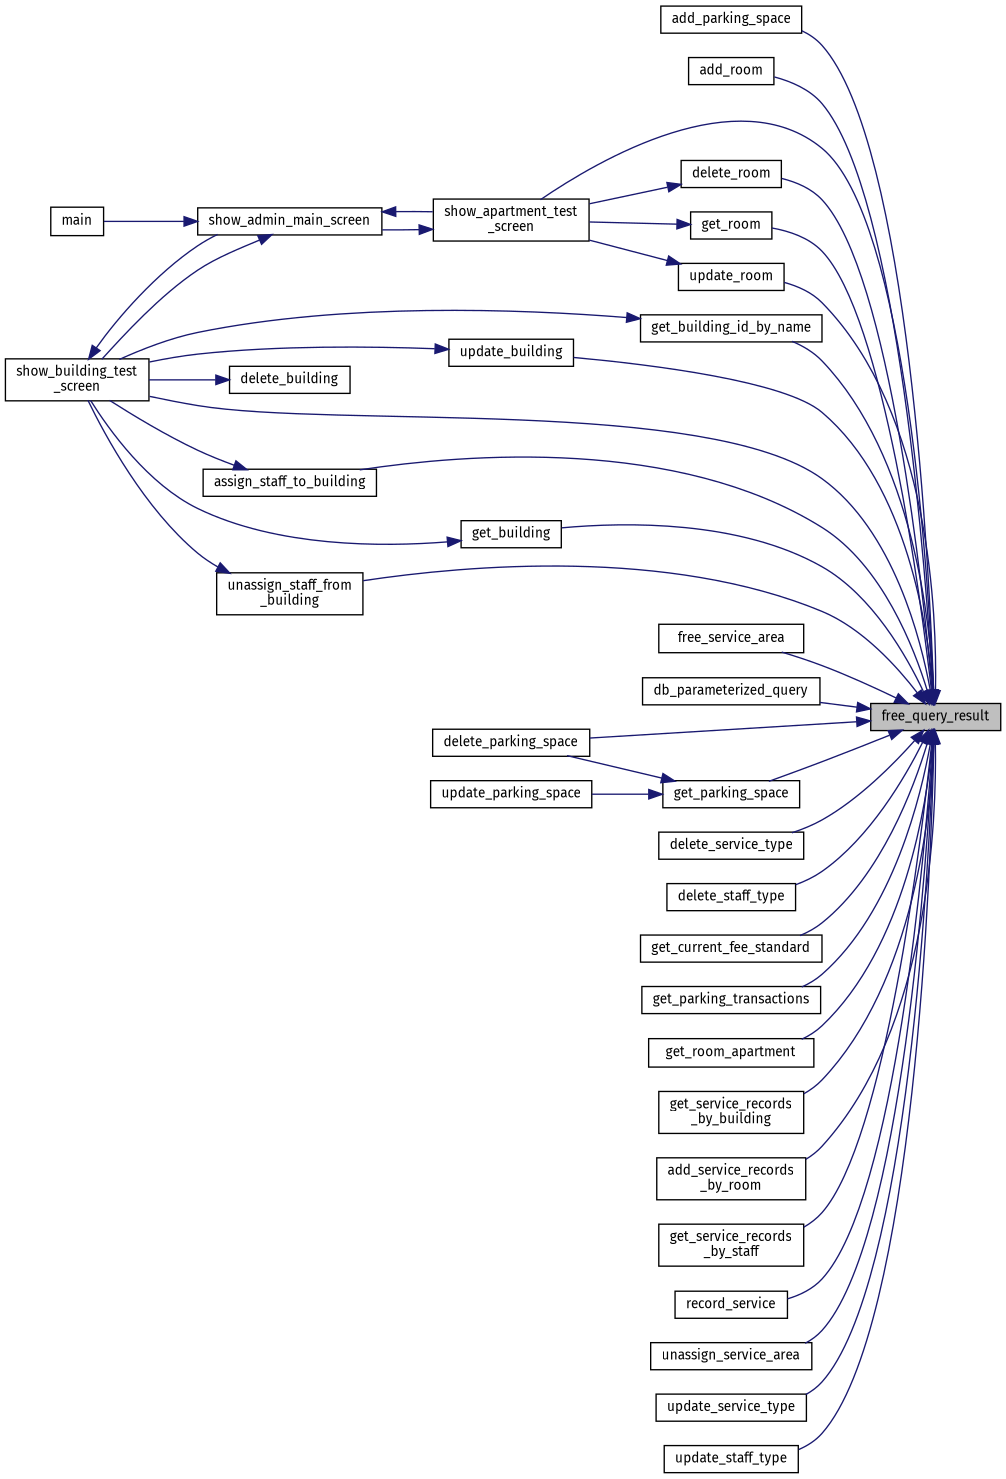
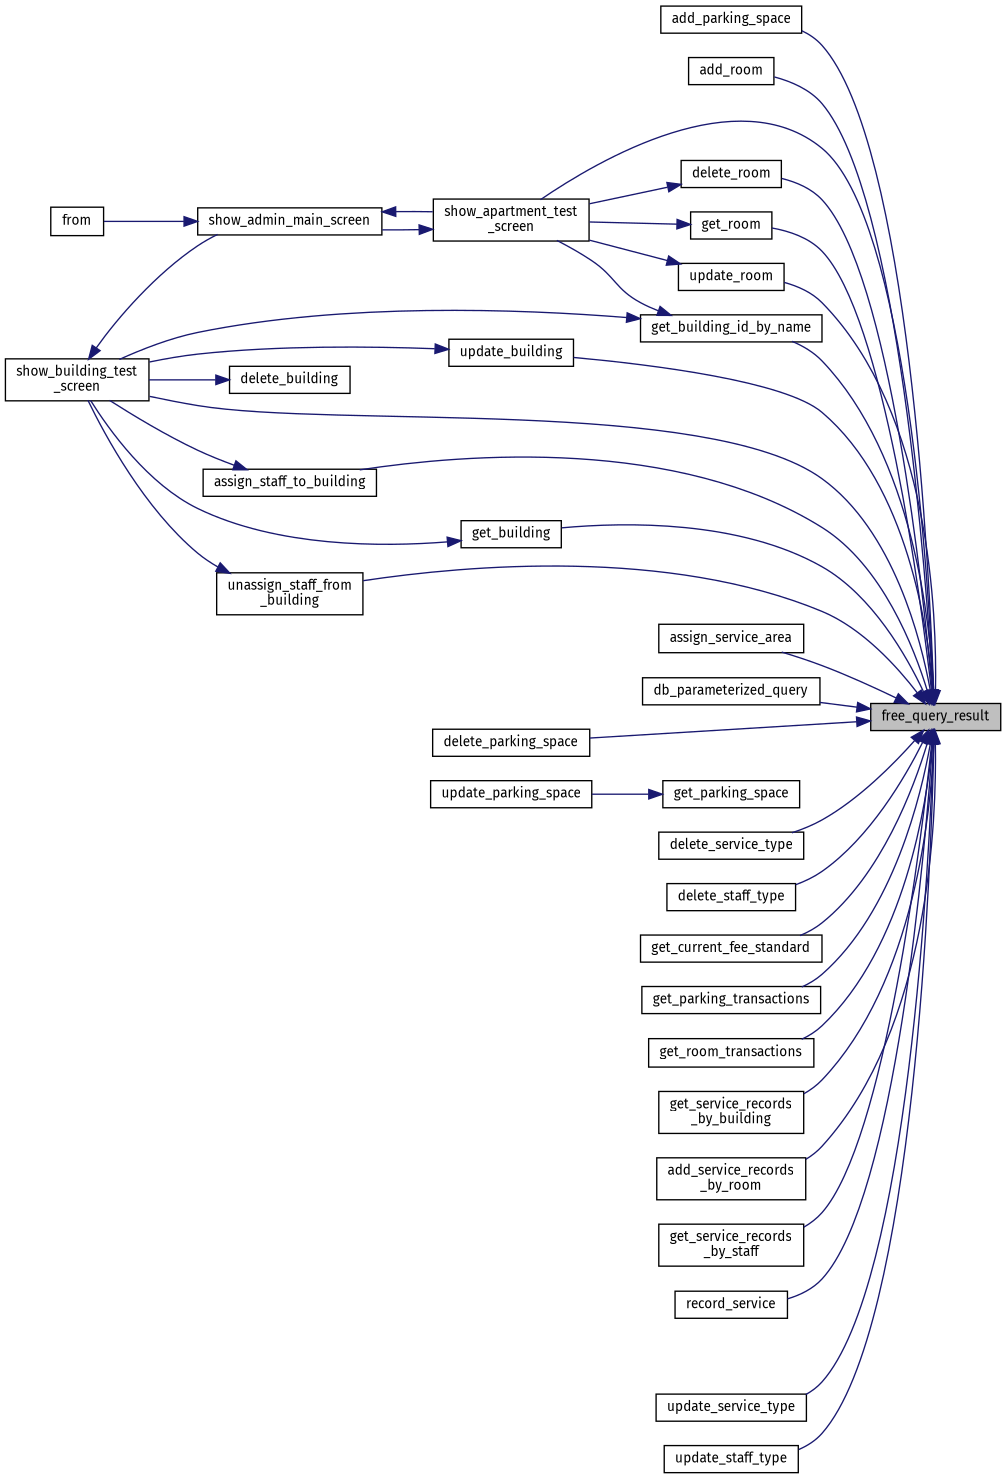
  digraph {
    fontname="Fira Sans"
    rankdir=RL
    node [color=black fillcolor=white fontname="Fira Sans" fontsize=10 shape=record style=filled]
    edge [color=midnightblue dir=back fontname="Fira Sans" fontsize=10 labelfontname=Helvetica labelfontsize=10 style=solid]
    n1 [fillcolor=grey75 fontcolor=black height=0.2 label=free_query_result width=0.4]
    n2 [height=0.2 label=add_parking_space width=0.4]
    n3 [height=0.2 label=add_room width=0.4]
    n4 [height=0.2 label="show_apartment_test\l_screen" width=0.4]
    n5 [height=0.2 label="show_building_test\l_screen" width=0.4]
-   n6 [height=0.2 label=free_service_area width=0.4]
+   n6 [height=0.2 label=assign_service_area width=0.4]
    n7 [height=0.2 label=assign_staff_to_building width=0.4]
    n8 [height=0.2 label=db_parameterized_query width=0.4]
    n9 [height=0.2 label=delete_parking_space width=0.4]
    n10 [height=0.2 label=delete_room width=0.4]
    n11 [height=0.2 label=delete_service_type width=0.4]
    n12 [height=0.2 label=delete_staff_type width=0.4]
    n13 [height=0.2 label=get_building width=0.4]
    n14 [height=0.2 label=get_building_id_by_name width=0.4]
    n15 [height=0.2 label=get_current_fee_standard width=0.4]
    n16 [height=0.2 label=get_parking_space width=0.4]
    n17 [height=0.2 label=get_parking_transactions width=0.4]
    n18 [height=0.2 label=get_room width=0.4]
-   n19 [height=0.2 label=get_room_apartment width=0.4]
+   n19 [height=0.2 label=get_room_transactions width=0.4]
    n20 [height=0.2 label="get_service_records\l_by_building" width=0.4]
    n21 [height=0.2 label="add_service_records\l_by_room" width=0.4]
    n22 [height=0.2 label="get_service_records\l_by_staff" width=0.4]
    n23 [height=0.2 label=record_service width=0.4]
-   n24 [height=0.2 label=unassign_service_area width=0.4]
    n25 [height=0.2 label="unassign_staff_from\l_building" width=0.4]
    n26 [height=0.2 label=update_building width=0.4]
    n27 [height=0.2 label=update_room width=0.4]
    n28 [height=0.2 label=update_service_type width=0.4]
    n29 [height=0.2 label=update_staff_type width=0.4]
    n30 [height=0.2 label=show_admin_main_screen width=0.4]
    n31 [height=0.2 label=delete_building width=0.4]
    n32 [height=0.2 label=update_parking_space width=0.4]
-   n33 [height=0.2 label=main width=0.4]
+   n33 [height=0.2 label=from width=0.4]
    n1 -> n2
    n1 -> n3
    n1 -> n4
    n1 -> n5
    n1 -> n6
    n1 -> n7
    n1 -> n8
    n1 -> n9
    n1 -> n10
    n1 -> n11
    n1 -> n12
    n1 -> n13
    n1 -> n14
    n1 -> n15
-   n1 -> n16
    n1 -> n17
    n1 -> n18
    n1 -> n19
    n1 -> n20
    n1 -> n21
    n1 -> n22
    n1 -> n23
-   n1 -> n24
    n1 -> n25
    n1 -> n26
    n1 -> n27
    n1 -> n28
    n1 -> n29
    n4 -> n30
    n5 -> n30
    n7 -> n5
    n10 -> n4
    n13 -> n5
+   n14 -> n4
    n14 -> n5
-   n16 -> n9
    n16 -> n32
    n18 -> n4
    n25 -> n5
    n26 -> n5
    n27 -> n4
    n30 -> n4
-   n30 -> n5
    n30 -> n33
    n31 -> n5
  }
